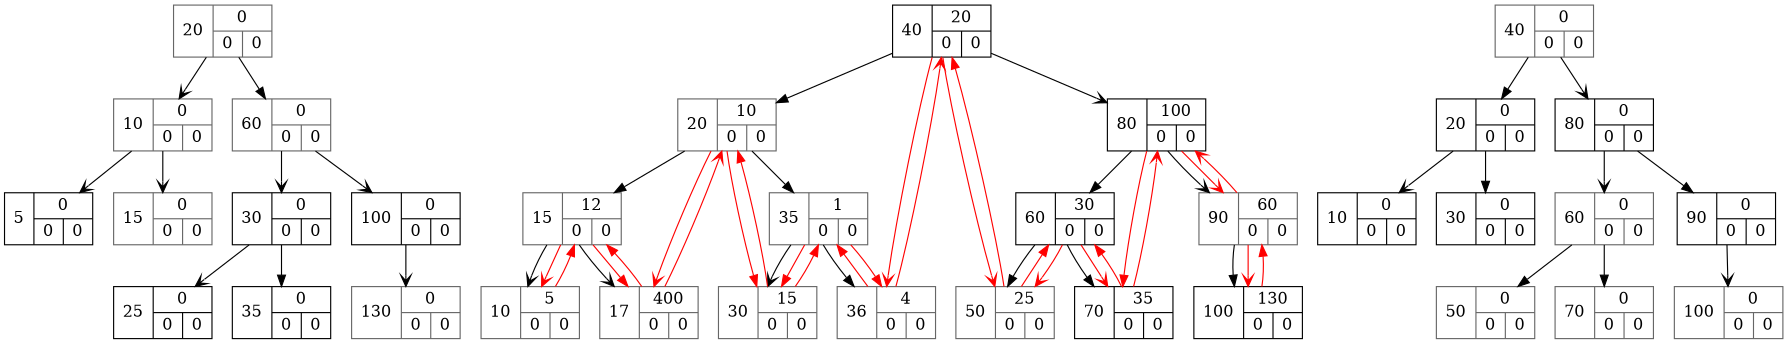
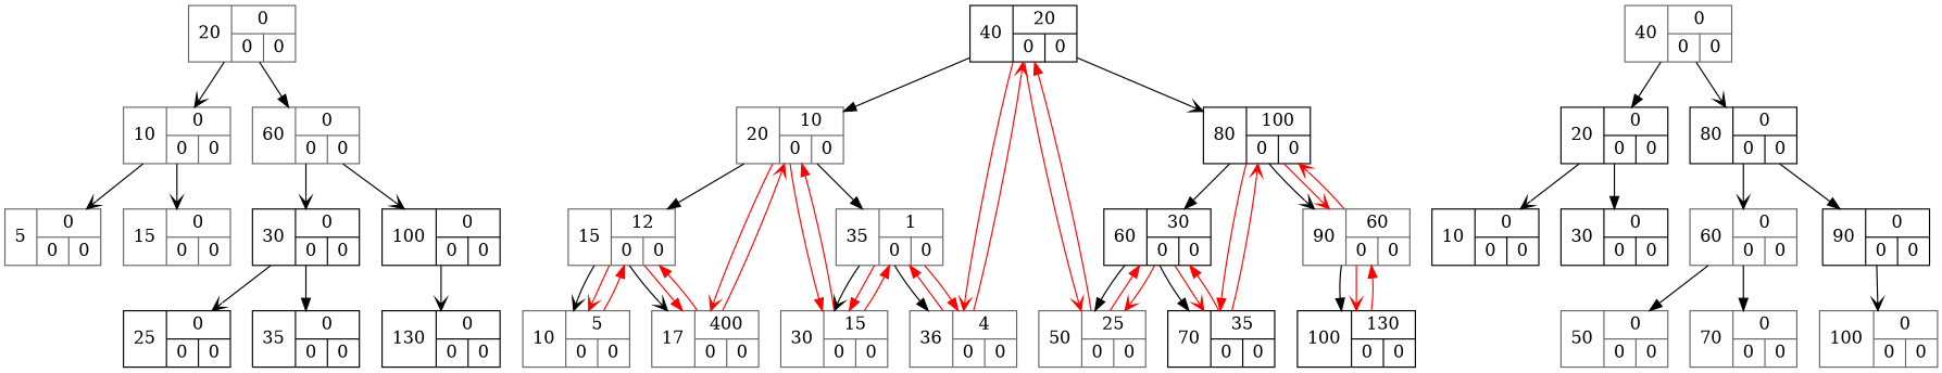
  digraph {
    node [color=gray40 shape=record]
    edge [arrowhead=normal]
    n1 [label=" 20 | { 0| { 0 | 0 } } "]
    n2 [label=" 10 | { 0| { 0 | 0 } } "]
    n3 [label=" 60 | { 0| { 0 | 0 } } "]
-   n4 [color=black label=" 5 | { 0| { 0 | 0 } } "]
+   n4 [label=" 5 | { 0| { 0 | 0 } } "]
    n5 [label=" 15 | { 0| { 0 | 0 } } "]
    n6 [color=black label=" 30 | { 0| { 0 | 0 } } "]
    n7 [color=black label=" 100 | { 0| { 0 | 0 } } "]
    n8 [color=black label=" 25 | { 0| { 0 | 0 } } "]
    n9 [color=black label=" 35 | { 0| { 0 | 0 } } "]
-   n10 [label=" 130 | { 0| { 0 | 0 } } "]
+   n10 [color=black label=" 130 | { 0| { 0 | 0 } } "]
    n11 [color=black label=" 40 | { 20| { 0 | 0 } } "]
    n12 [label=" 20 | { 10| { 0 | 0 } } "]
    n13 [color=black label=" 80 | { 100| { 0 | 0 } } "]
    n14 [label=" 36 | { 4| { 0 | 0 } } "]
    n15 [label=" 50 | { 25| { 0 | 0 } } "]
    n16 [label=" 15 | { 12| { 0 | 0 } } "]
    n17 [label=" 35 | { 1| { 0 | 0 } } "]
    n18 [label=" 17 | { 400| { 0 | 0 } } "]
    n19 [label=" 30 | { 15| { 0 | 0 } } "]
    n20 [color=black label=" 60 | { 30| { 0 | 0 } } "]
    n21 [label=" 90 | { 60| { 0 | 0 } } "]
    n22 [color=black label=" 70 | { 35| { 0 | 0 } } "]
    n23 [label=" 10 | { 5| { 0 | 0 } } "]
    n24 [color=black label=" 100 | { 130| { 0 | 0 } } "]
    n25 [label=" 40 | { 0| { 0 | 0 } } "]
    n26 [color=black label=" 20 | { 0| { 0 | 0 } } "]
    n27 [color=black label=" 80 | { 0| { 0 | 0 } } "]
    n28 [color=black label=" 10 | { 0| { 0 | 0 } } "]
    n29 [color=black label=" 30 | { 0| { 0 | 0 } } "]
    n30 [label=" 60 | { 0| { 0 | 0 } } "]
    n31 [color=black label=" 90 | { 0| { 0 | 0 } } "]
    n32 [label=" 50 | { 0| { 0 | 0 } } "]
    n33 [label=" 70 | { 0| { 0 | 0 } } "]
    n34 [label=" 100 | { 0| { 0 | 0 } } "]
    n1 -> n2 [arrowhead=vee]
    n1 -> n3
    n2 -> n4 [arrowhead=vee]
    n2 -> n5 [arrowhead=vee]
    n3 -> n6 [arrowhead=vee]
    n3 -> n7 [arrowhead=vee]
    n6 -> n8 [arrowhead=vee]
    n6 -> n9
    n7 -> n10 [arrowhead=vee]
    n11 -> n12
    n11 -> n13 [arrowhead=vee]
    n11 -> n14 [arrowhead=vee color=red]
    n11 -> n15 [arrowhead=vee color=red]
    n12 -> n16
    n12 -> n17
    n12 -> n18 [arrowhead=vee color=red]
    n12 -> n19 [color=red]
    n13 -> n20
    n13 -> n21 [arrowhead=vee]
    n13 -> n21 [arrowhead=vee color=red]
    n13 -> n22 [color=red]
    n14 -> n11 [arrowhead=vee color=red]
    n14 -> n17 [color=red]
    n15 -> n11 [color=red]
    n15 -> n20 [color=red]
    n16 -> n18 [arrowhead=vee]
    n16 -> n18 [color=red]
    n16 -> n23 [arrowhead=vee]
    n16 -> n23 [arrowhead=vee color=red]
    n17 -> n14
    n17 -> n14 [color=red]
    n17 -> n19 [arrowhead=vee]
    n17 -> n19 [color=red]
    n18 -> n12 [arrowhead=vee color=red]
    n18 -> n16 [color=red]
    n19 -> n12 [color=red]
    n19 -> n17 [color=red]
    n20 -> n15
    n20 -> n15 [arrowhead=vee color=red]
    n20 -> n22
    n20 -> n22 [arrowhead=vee color=red]
    n21 -> n13 [arrowhead=vee color=red]
    n21 -> n24
    n21 -> n24 [arrowhead=vee color=red]
    n22 -> n13 [arrowhead=vee color=red]
    n22 -> n20 [color=red]
    n23 -> n16 [color=red]
    n24 -> n21 [color=red]
    n25 -> n26
    n25 -> n27 [arrowhead=vee]
    n26 -> n28 [arrowhead=vee]
    n26 -> n29
    n27 -> n30 [arrowhead=vee]
    n27 -> n31
    n30 -> n32
    n30 -> n33
    n31 -> n34 [arrowhead=vee]
  }
